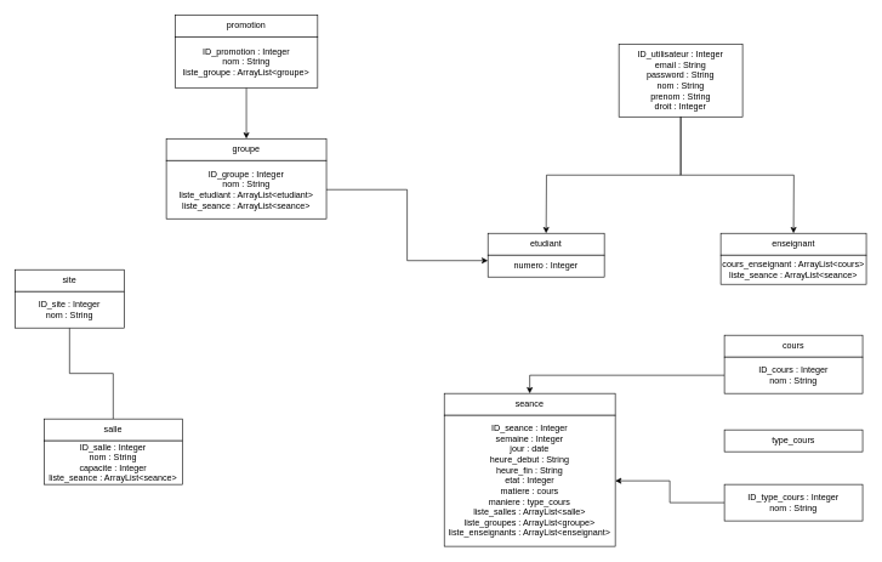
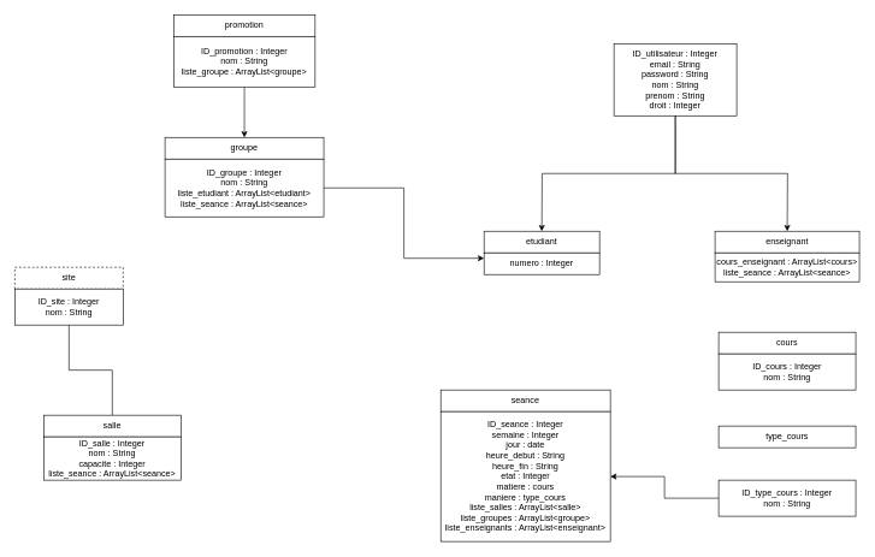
  <mxCell id="0" />
  <mxCell id="1" parent="0" />
  <mxCell id="2" value="ID_utilisateur : Integer&lt;br&gt;email : String&lt;br&gt;password : String&lt;br&gt;nom : String&lt;br&gt;prenom : String&lt;br&gt;droit : Integer" style="rounded=0;whiteSpace=wrap;html=1;" vertex="1" parent="1"><mxGeometry x="850" y="60" width="170" height="100" as="geometry" /></mxCell>
  <mxCell id="3" style="edgeStyle=orthogonalEdgeStyle;rounded=0;orthogonalLoop=1;jettySize=auto;html=1;exitX=0.5;exitY=1;exitDx=0;exitDy=0;" edge="1" parent="1" source="2"><mxGeometry relative="1" as="geometry"><mxPoint x="750" y="320" as="targetPoint" /></mxGeometry></mxCell>
  <mxCell id="4" style="edgeStyle=orthogonalEdgeStyle;rounded=0;orthogonalLoop=1;jettySize=auto;html=1;exitX=0.5;exitY=1;exitDx=0;exitDy=0;" edge="1" parent="1" source="2"><mxGeometry relative="1" as="geometry"><mxPoint x="1090" y="320" as="targetPoint" /></mxGeometry></mxCell>
  <mxCell id="5" value="etudiant" style="rounded=0;whiteSpace=wrap;html=1;" vertex="1" parent="1"><mxGeometry x="670" y="320" width="160" height="30" as="geometry" /></mxCell>
  <mxCell id="6" value="numero : Integer" style="rounded=0;whiteSpace=wrap;html=1;" vertex="1" parent="1"><mxGeometry x="670" y="350" width="160" height="30" as="geometry" /></mxCell>
  <mxCell id="7" value="enseignant" style="rounded=0;whiteSpace=wrap;html=1;" vertex="1" parent="1"><mxGeometry x="990" y="320" width="200" height="30" as="geometry" /></mxCell>
  <mxCell id="8" value="cours_enseignant : ArrayList&amp;lt;cours&amp;gt;&lt;br&gt;liste_seance : ArrayList&amp;lt;seance&amp;gt;" style="rounded=0;whiteSpace=wrap;html=1;" vertex="1" parent="1"><mxGeometry x="990" y="350" width="200" height="40" as="geometry" /></mxCell>
  <mxCell id="9" value="promotion" style="rounded=0;whiteSpace=wrap;html=1;" vertex="1" parent="1"><mxGeometry x="240" y="20" width="196" height="30" as="geometry" /></mxCell>
  <mxCell id="10" style="edgeStyle=orthogonalEdgeStyle;rounded=0;orthogonalLoop=1;jettySize=auto;html=1;exitX=0.5;exitY=1;exitDx=0;exitDy=0;" edge="1" parent="1" source="11" target="12"><mxGeometry relative="1" as="geometry" /></mxCell>
  <mxCell id="11" value="ID_promotion : Integer&lt;br&gt;nom : String&lt;br&gt;liste_groupe : ArrayList&amp;lt;groupe&amp;gt;" style="rounded=0;whiteSpace=wrap;html=1;" vertex="1" parent="1"><mxGeometry x="240" y="50" width="196" height="70" as="geometry" /></mxCell>
  <mxCell id="12" value="groupe" style="rounded=0;whiteSpace=wrap;html=1;" vertex="1" parent="1"><mxGeometry x="228" y="190" width="220" height="30" as="geometry" /></mxCell>
  <mxCell id="13" style="edgeStyle=orthogonalEdgeStyle;rounded=0;orthogonalLoop=1;jettySize=auto;html=1;exitX=1;exitY=0.5;exitDx=0;exitDy=0;entryX=0;entryY=0.25;entryDx=0;entryDy=0;" edge="1" parent="1" source="14" target="6"><mxGeometry relative="1" as="geometry" /></mxCell>
  <mxCell id="14" value="ID_groupe : Integer&lt;br&gt;nom : String&lt;br&gt;liste_etudiant : ArrayList&amp;lt;etudiant&amp;gt;&lt;br&gt;liste_seance : ArrayList&amp;lt;seance&amp;gt;" style="rounded=0;whiteSpace=wrap;html=1;" vertex="1" parent="1"><mxGeometry x="228" y="220" width="220" height="80" as="geometry" /></mxCell>
  <mxCell id="15" value="cours" style="rounded=0;whiteSpace=wrap;html=1;" vertex="1" parent="1"><mxGeometry x="995" y="460" width="190" height="30" as="geometry" /></mxCell>
- <mxCell id="16" style="edgeStyle=orthogonalEdgeStyle;rounded=0;orthogonalLoop=1;jettySize=auto;html=1;exitX=0;exitY=0.5;exitDx=0;exitDy=0;entryX=0.5;entryY=0;entryDx=0;entryDy=0;" edge="1" parent="1" source="17" target="26"><mxGeometry relative="1" as="geometry" /></mxCell>
  <mxCell id="17" value="ID_cours : Integer&lt;br&gt;nom : String" style="rounded=0;whiteSpace=wrap;html=1;" vertex="1" parent="1"><mxGeometry x="995" y="490" width="190" height="50" as="geometry" /></mxCell>
  <mxCell id="18" value="type_cours" style="rounded=0;whiteSpace=wrap;html=1;" vertex="1" parent="1"><mxGeometry x="995" y="590" width="190" height="30" as="geometry" /></mxCell>
  <mxCell id="19" style="edgeStyle=orthogonalEdgeStyle;rounded=0;orthogonalLoop=1;jettySize=auto;html=1;exitX=0;exitY=0.5;exitDx=0;exitDy=0;entryX=1;entryY=0.5;entryDx=0;entryDy=0;" edge="1" parent="1" source="20" target="27"><mxGeometry relative="1" as="geometry" /></mxCell>
  <mxCell id="20" value="ID_type_cours : Integer&lt;br&gt;nom : String" style="rounded=0;whiteSpace=wrap;html=1;" vertex="1" parent="1"><mxGeometry x="995" y="665" width="190" height="50" as="geometry" /></mxCell>
- <mxCell id="21" value="site" style="rounded=0;whiteSpace=wrap;html=1;" vertex="1" parent="1"><mxGeometry x="20" y="370" width="150" height="30" as="geometry" /></mxCell>
+ <mxCell id="21" value="site" style="rounded=0;whiteSpace=wrap;html=1;dashed=1;" vertex="1" parent="1"><mxGeometry x="20" y="370" width="150" height="30" as="geometry" /></mxCell>
  <mxCell id="22" style="edgeStyle=orthogonalEdgeStyle;rounded=0;orthogonalLoop=1;jettySize=auto;html=1;exitX=0.5;exitY=1;exitDx=0;exitDy=0;entryX=0.5;entryY=0;entryDx=0;entryDy=0;endArrow=none;" edge="1" parent="1" source="23" target="24"><mxGeometry relative="1" as="geometry" /></mxCell>
  <mxCell id="23" value="ID_site : Integer&lt;br&gt;nom : String&lt;br&gt;" style="rounded=0;whiteSpace=wrap;html=1;" vertex="1" parent="1"><mxGeometry x="20" y="400" width="150" height="50" as="geometry" /></mxCell>
  <mxCell id="24" value="salle" style="rounded=0;whiteSpace=wrap;html=1;" vertex="1" parent="1"><mxGeometry x="60" y="575" width="190" height="30" as="geometry" /></mxCell>
  <mxCell id="25" value="ID_salle : Integer&lt;br&gt;nom : String&lt;br&gt;capacite : Integer&lt;br&gt;liste_seance : ArrayList&amp;lt;seance&amp;gt;" style="rounded=0;whiteSpace=wrap;html=1;" vertex="1" parent="1"><mxGeometry x="60" y="605" width="190" height="60" as="geometry" /></mxCell>
  <mxCell id="26" value="seance" style="rounded=0;whiteSpace=wrap;html=1;" vertex="1" parent="1"><mxGeometry x="610" y="540" width="235" height="30" as="geometry" /></mxCell>
  <mxCell id="27" value="ID_seance : Integer&lt;br&gt;semaine : Integer&lt;br&gt;jour : date&lt;br&gt;heure_debut : String&lt;br&gt;heure_fin : String&lt;br&gt;etat : Integer&lt;br&gt;matiere : cours&lt;br&gt;maniere : type_cours&lt;br&gt;liste_salles : ArrayList&amp;lt;salle&amp;gt;&lt;br&gt;liste_groupes : ArrayList&amp;lt;groupe&amp;gt;&lt;br&gt;liste_enseignants : ArrayList&amp;lt;enseignant&amp;gt;" style="rounded=0;whiteSpace=wrap;html=1;" vertex="1" parent="1"><mxGeometry x="610" y="570" width="235" height="180" as="geometry" /></mxCell>
